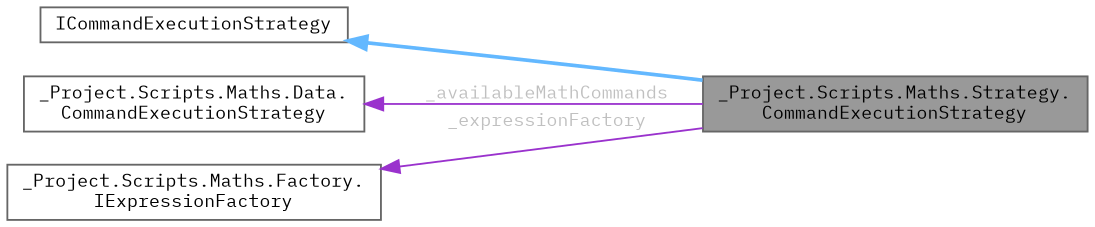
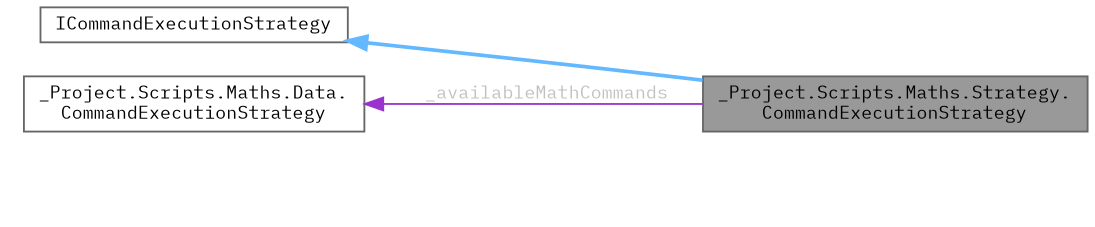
  digraph {
    fontname="IBM Plex Mono"
    rankdir=LR
    node [color=gray40 fillcolor=white fontname="IBM Plex Mono" fontsize=10 shape=box style=filled]
    edge [color=darkorchid3 dir=back fontname="IBM Plex Mono" fontsize=10 labelfontname=Helvetica labelfontsize=10 style=solid fontcolor=grey]
    n1 [fillcolor=grey60 fontcolor=black height=0.2 label="_Project.Scripts.Maths.Strategy.\lCommandExecutionStrategy" width=0.4]
    n2 [height=0.2 label=ICommandExecutionStrategy width=0.4]
    n3 [height=0.2 label="_Project.Scripts.Maths.Data.\lCommandExecutionStrategy" width=0.4]
-   n4 [height=0.2 label="_Project.Scripts.Maths.Factory.\lIExpressionFactory" width=0.4]
    n2 -> n1 [color=steelblue1 style=bold fontcolor=""]
    n3 -> n1 [label=" _availableMathCommands"]
-   n4 -> n1 [label=" _expressionFactory"]
  }
